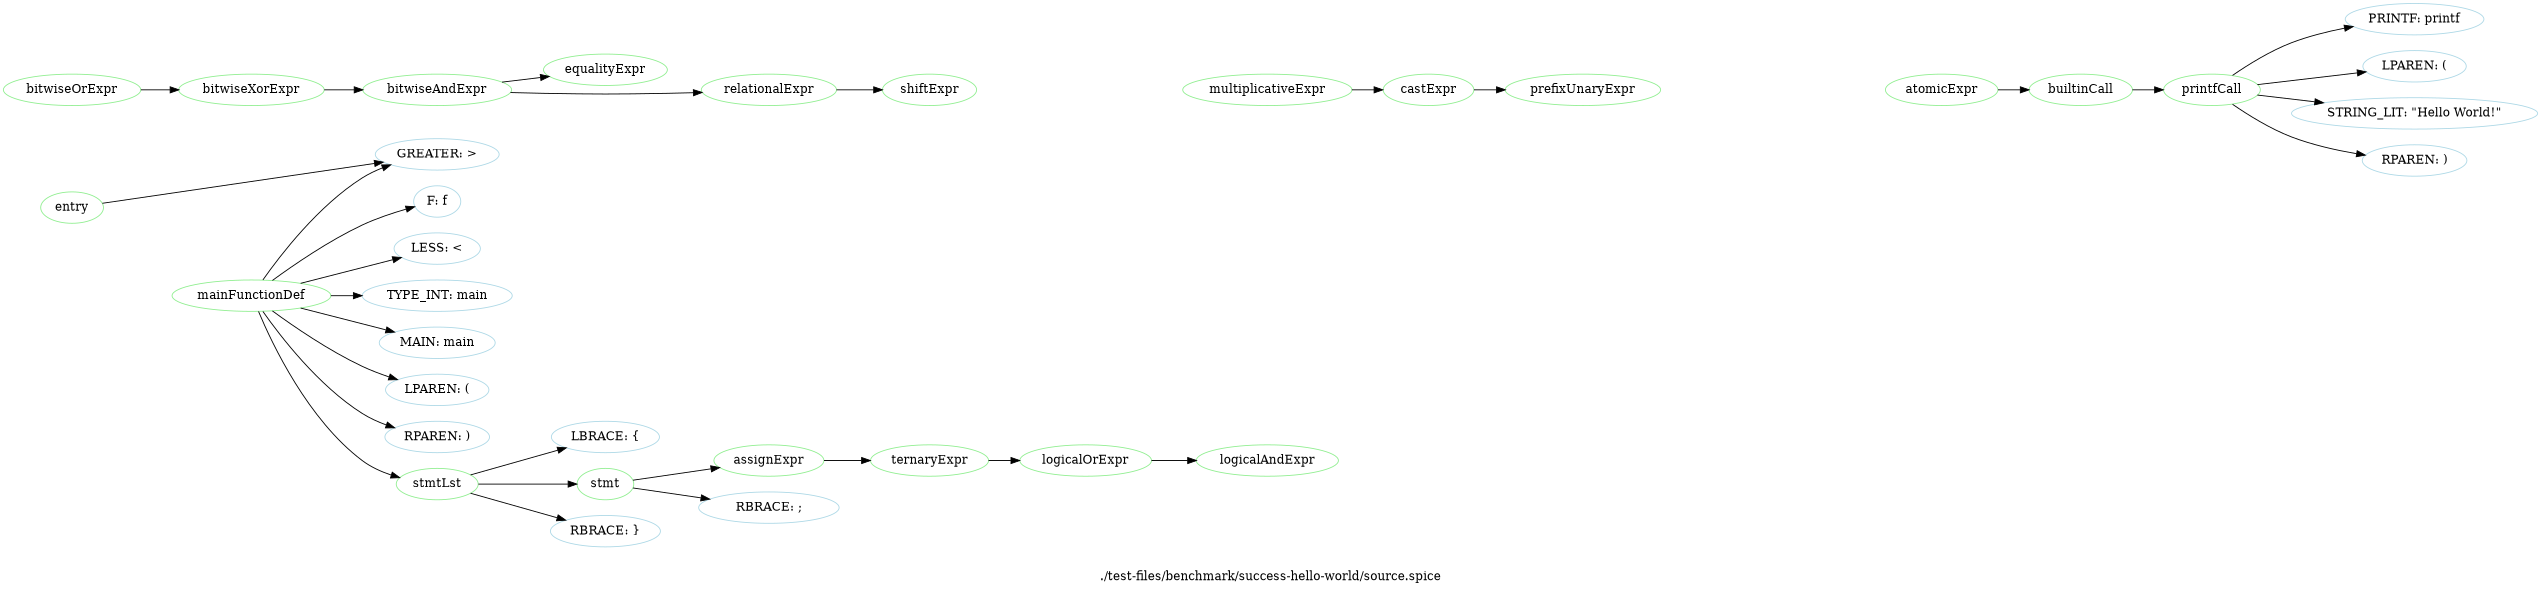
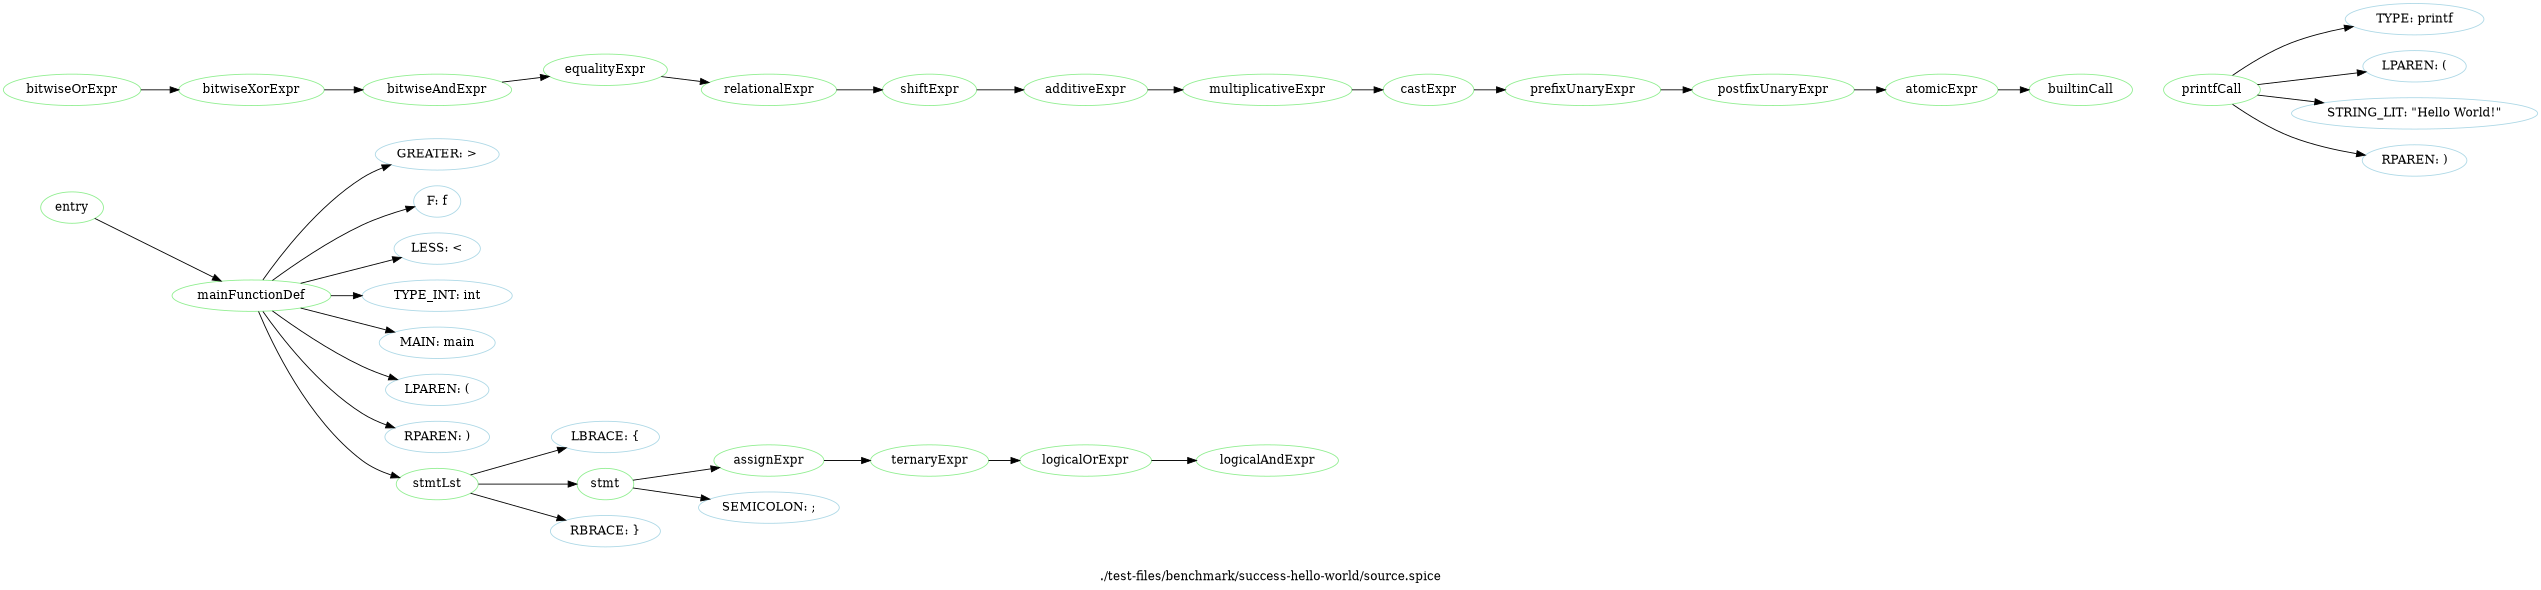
  digraph {
    label="./test-files/benchmark/success-hello-world/source.spice"
    rankdir=LR
    node [color=lightgreen]
    n1 [label=entry]
    n2 [label=mainFunctionDef]
    n3 [color=lightblue label="F: f"]
    n4 [color=lightblue label="LESS: <"]
-   n5 [color=lightblue label="TYPE_INT: main"]
+   n5 [color=lightblue label="TYPE_INT: int"]
    n6 [color=lightblue label="GREATER: >"]
    n7 [color=lightblue label="MAIN: main"]
    n8 [color=lightblue label="LPAREN: ("]
    n9 [color=lightblue label="RPAREN: )"]
    n10 [label=stmtLst]
    n11 [color=lightblue label="LBRACE: {"]
    n12 [label=stmt]
    n13 [color=lightblue label="RBRACE: }"]
    n14 [label=assignExpr]
-   n15 [color=lightblue label="RBRACE: ;"]
+   n15 [color=lightblue label="SEMICOLON: ;"]
    n16 [label=ternaryExpr]
    n17 [label=logicalOrExpr]
    n18 [label=logicalAndExpr]
    n19 [label=bitwiseOrExpr]
    n20 [label=bitwiseXorExpr]
    n21 [label=bitwiseAndExpr]
    n22 [label=equalityExpr]
    n23 [label=relationalExpr]
    n24 [label=shiftExpr]
+   n25 [label=additiveExpr]
    n26 [label=multiplicativeExpr]
    n27 [label=castExpr]
    n28 [label=prefixUnaryExpr]
+   n29 [label=postfixUnaryExpr]
    n30 [label=atomicExpr]
    n31 [label=builtinCall]
    n32 [label=printfCall]
-   n33 [color=lightblue label="PRINTF: printf"]
+   n33 [color=lightblue label="TYPE: printf"]
    n34 [color=lightblue label="LPAREN: ("]
    n35 [color=lightblue label="STRING_LIT: \"Hello World!\""]
    n36 [color=lightblue label="RPAREN: )"]
-   n1 -> n6
+   n1 -> n2
    n2 -> n3
    n2 -> n4
    n2 -> n5
    n2 -> n6
    n2 -> n7
    n2 -> n8
    n2 -> n9
    n2 -> n10
    n10 -> n11
    n10 -> n12
    n10 -> n13
    n12 -> n14
    n12 -> n15
    n14 -> n16
    n16 -> n17
    n17 -> n18
    n19 -> n20
    n20 -> n21
    n21 -> n22
-   n21 -> n23
+   n22 -> n23
    n23 -> n24
+   n24 -> n25
+   n25 -> n26
    n26 -> n27
    n27 -> n28
+   n28 -> n29
+   n29 -> n30
    n30 -> n31
-   n31 -> n32
    n32 -> n33
    n32 -> n34
    n32 -> n35
    n32 -> n36
  }
